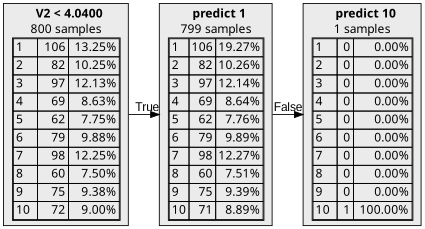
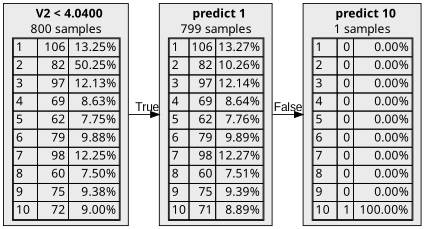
  digraph {
    rankdir=LR
    node [fillcolor="#EBEBEB" fontname="bold arial" shape=box style=filled color=black]
    edge [fontname=arial labeldistance=2.5]
-   n1 [label=<  <TABLE BORDER="0" CELLPADDING="0">       <TR>     <TD>       <B>V2 &lt; 4.0400</B>     </TD>   </TR>      <TR>       <TD>800 samples</TD>     </TR>     <TR>   <TD>     <TABLE CELLSPACING="0">                <TR class="highlighted">     <TD ALIGN="LEFT">1</TD>     <TD ALIGN="RIGHT">106</TD>     <TD ALIGN="RIGHT">13.25%</TD>   </TR>   <TR >     <TD ALIGN="LEFT">2</TD>     <TD ALIGN="RIGHT">82</TD>     <TD ALIGN="RIGHT">10.25%</TD>   </TR>   <TR >     <TD ALIGN="LEFT">3</TD>     <TD ALIGN="RIGHT">97</TD>     <TD ALIGN="RIGHT">12.13%</TD>   </TR>   <TR >     <TD ALIGN="LEFT">4</TD>     <TD ALIGN="RIGHT">69</TD>     <TD ALIGN="RIGHT">8.63%</TD>   </TR>   <TR >     <TD ALIGN="LEFT">5</TD>     <TD ALIGN="RIGHT">62</TD>     <TD ALIGN="RIGHT">7.75%</TD>   </TR>   <TR >     <TD ALIGN="LEFT">6</TD>     <TD ALIGN="RIGHT">79</TD>     <TD ALIGN="RIGHT">9.88%</TD>   </TR>   <TR >     <TD ALIGN="LEFT">7</TD>     <TD ALIGN="RIGHT">98</TD>     <TD ALIGN="RIGHT">12.25%</TD>   </TR>   <TR >     <TD ALIGN="LEFT">8</TD>     <TD ALIGN="RIGHT">60</TD>     <TD ALIGN="RIGHT">7.50%</TD>   </TR>   <TR >     <TD ALIGN="LEFT">9</TD>     <TD ALIGN="RIGHT">75</TD>     <TD ALIGN="RIGHT">9.38%</TD>   </TR>   <TR >     <TD ALIGN="LEFT">10</TD>     <TD ALIGN="RIGHT">72</TD>     <TD ALIGN="RIGHT">9.00%</TD>   </TR>      </TABLE>   </TD> </TR>    </TABLE> > color=""]
-   n2 [label=<  <TABLE BORDER="0" CELLPADDING="0">       <TR>     <TD>       <B>predict 1</B>     </TD>   </TR>      <TR>       <TD>799 samples</TD>     </TR>     <TR>   <TD>     <TABLE CELLSPACING="0">                <TR class="highlighted">     <TD ALIGN="LEFT">1</TD>     <TD ALIGN="RIGHT">106</TD>     <TD ALIGN="RIGHT">19.27%</TD>   </TR>   <TR >     <TD ALIGN="LEFT">2</TD>     <TD ALIGN="RIGHT">82</TD>     <TD ALIGN="RIGHT">10.26%</TD>   </TR>   <TR >     <TD ALIGN="LEFT">3</TD>     <TD ALIGN="RIGHT">97</TD>     <TD ALIGN="RIGHT">12.14%</TD>   </TR>   <TR >     <TD ALIGN="LEFT">4</TD>     <TD ALIGN="RIGHT">69</TD>     <TD ALIGN="RIGHT">8.64%</TD>   </TR>   <TR >     <TD ALIGN="LEFT">5</TD>     <TD ALIGN="RIGHT">62</TD>     <TD ALIGN="RIGHT">7.76%</TD>   </TR>   <TR >     <TD ALIGN="LEFT">6</TD>     <TD ALIGN="RIGHT">79</TD>     <TD ALIGN="RIGHT">9.89%</TD>   </TR>   <TR >     <TD ALIGN="LEFT">7</TD>     <TD ALIGN="RIGHT">98</TD>     <TD ALIGN="RIGHT">12.27%</TD>   </TR>   <TR >     <TD ALIGN="LEFT">8</TD>     <TD ALIGN="RIGHT">60</TD>     <TD ALIGN="RIGHT">7.51%</TD>   </TR>   <TR >     <TD ALIGN="LEFT">9</TD>     <TD ALIGN="RIGHT">75</TD>     <TD ALIGN="RIGHT">9.39%</TD>   </TR>   <TR >     <TD ALIGN="LEFT">10</TD>     <TD ALIGN="RIGHT">71</TD>     <TD ALIGN="RIGHT">8.89%</TD>   </TR>      </TABLE>   </TD> </TR>    </TABLE> >]
+   n1 [label=<  <TABLE BORDER="0" CELLPADDING="0">       <TR>     <TD>       <B>V2 &lt; 4.0400</B>     </TD>   </TR>      <TR>       <TD>800 samples</TD>     </TR>     <TR>   <TD>     <TABLE CELLSPACING="0">                <TR class="highlighted">     <TD ALIGN="LEFT">1</TD>     <TD ALIGN="RIGHT">106</TD>     <TD ALIGN="RIGHT">13.25%</TD>   </TR>   <TR >     <TD ALIGN="LEFT">2</TD>     <TD ALIGN="RIGHT">82</TD>     <TD ALIGN="RIGHT">50.25%</TD>   </TR>   <TR >     <TD ALIGN="LEFT">3</TD>     <TD ALIGN="RIGHT">97</TD>     <TD ALIGN="RIGHT">12.13%</TD>   </TR>   <TR >     <TD ALIGN="LEFT">4</TD>     <TD ALIGN="RIGHT">69</TD>     <TD ALIGN="RIGHT">8.63%</TD>   </TR>   <TR >     <TD ALIGN="LEFT">5</TD>     <TD ALIGN="RIGHT">62</TD>     <TD ALIGN="RIGHT">7.75%</TD>   </TR>   <TR >     <TD ALIGN="LEFT">6</TD>     <TD ALIGN="RIGHT">79</TD>     <TD ALIGN="RIGHT">9.88%</TD>   </TR>   <TR >     <TD ALIGN="LEFT">7</TD>     <TD ALIGN="RIGHT">98</TD>     <TD ALIGN="RIGHT">12.25%</TD>   </TR>   <TR >     <TD ALIGN="LEFT">8</TD>     <TD ALIGN="RIGHT">60</TD>     <TD ALIGN="RIGHT">7.50%</TD>   </TR>   <TR >     <TD ALIGN="LEFT">9</TD>     <TD ALIGN="RIGHT">75</TD>     <TD ALIGN="RIGHT">9.38%</TD>   </TR>   <TR >     <TD ALIGN="LEFT">10</TD>     <TD ALIGN="RIGHT">72</TD>     <TD ALIGN="RIGHT">9.00%</TD>   </TR>      </TABLE>   </TD> </TR>    </TABLE> > color=""]
+   n2 [label=<  <TABLE BORDER="0" CELLPADDING="0">       <TR>     <TD>       <B>predict 1</B>     </TD>   </TR>      <TR>       <TD>799 samples</TD>     </TR>     <TR>   <TD>     <TABLE CELLSPACING="0">                <TR class="highlighted">     <TD ALIGN="LEFT">1</TD>     <TD ALIGN="RIGHT">106</TD>     <TD ALIGN="RIGHT">13.27%</TD>   </TR>   <TR >     <TD ALIGN="LEFT">2</TD>     <TD ALIGN="RIGHT">82</TD>     <TD ALIGN="RIGHT">10.26%</TD>   </TR>   <TR >     <TD ALIGN="LEFT">3</TD>     <TD ALIGN="RIGHT">97</TD>     <TD ALIGN="RIGHT">12.14%</TD>   </TR>   <TR >     <TD ALIGN="LEFT">4</TD>     <TD ALIGN="RIGHT">69</TD>     <TD ALIGN="RIGHT">8.64%</TD>   </TR>   <TR >     <TD ALIGN="LEFT">5</TD>     <TD ALIGN="RIGHT">62</TD>     <TD ALIGN="RIGHT">7.76%</TD>   </TR>   <TR >     <TD ALIGN="LEFT">6</TD>     <TD ALIGN="RIGHT">79</TD>     <TD ALIGN="RIGHT">9.89%</TD>   </TR>   <TR >     <TD ALIGN="LEFT">7</TD>     <TD ALIGN="RIGHT">98</TD>     <TD ALIGN="RIGHT">12.27%</TD>   </TR>   <TR >     <TD ALIGN="LEFT">8</TD>     <TD ALIGN="RIGHT">60</TD>     <TD ALIGN="RIGHT">7.51%</TD>   </TR>   <TR >     <TD ALIGN="LEFT">9</TD>     <TD ALIGN="RIGHT">75</TD>     <TD ALIGN="RIGHT">9.39%</TD>   </TR>   <TR >     <TD ALIGN="LEFT">10</TD>     <TD ALIGN="RIGHT">71</TD>     <TD ALIGN="RIGHT">8.89%</TD>   </TR>      </TABLE>   </TD> </TR>    </TABLE> >]
    n3 [label=<  <TABLE BORDER="0" CELLPADDING="0">       <TR>     <TD>       <B>predict 10</B>     </TD>   </TR>      <TR>       <TD>1 samples</TD>     </TR>     <TR>   <TD>     <TABLE CELLSPACING="0">                <TR >     <TD ALIGN="LEFT">1</TD>     <TD ALIGN="RIGHT">0</TD>     <TD ALIGN="RIGHT">0.00%</TD>   </TR>   <TR >     <TD ALIGN="LEFT">2</TD>     <TD ALIGN="RIGHT">0</TD>     <TD ALIGN="RIGHT">0.00%</TD>   </TR>   <TR >     <TD ALIGN="LEFT">3</TD>     <TD ALIGN="RIGHT">0</TD>     <TD ALIGN="RIGHT">0.00%</TD>   </TR>   <TR >     <TD ALIGN="LEFT">4</TD>     <TD ALIGN="RIGHT">0</TD>     <TD ALIGN="RIGHT">0.00%</TD>   </TR>   <TR >     <TD ALIGN="LEFT">5</TD>     <TD ALIGN="RIGHT">0</TD>     <TD ALIGN="RIGHT">0.00%</TD>   </TR>   <TR >     <TD ALIGN="LEFT">6</TD>     <TD ALIGN="RIGHT">0</TD>     <TD ALIGN="RIGHT">0.00%</TD>   </TR>   <TR >     <TD ALIGN="LEFT">7</TD>     <TD ALIGN="RIGHT">0</TD>     <TD ALIGN="RIGHT">0.00%</TD>   </TR>   <TR >     <TD ALIGN="LEFT">8</TD>     <TD ALIGN="RIGHT">0</TD>     <TD ALIGN="RIGHT">0.00%</TD>   </TR>   <TR >     <TD ALIGN="LEFT">9</TD>     <TD ALIGN="RIGHT">0</TD>     <TD ALIGN="RIGHT">0.00%</TD>   </TR>   <TR class="highlighted">     <TD ALIGN="LEFT">10</TD>     <TD ALIGN="RIGHT">1</TD>     <TD ALIGN="RIGHT">100.00%</TD>   </TR>      </TABLE>   </TD> </TR>    </TABLE> >]
    n1 -> n2 [headlabel=True labelangle=45]
    n2 -> n3 [headlabel=False labelangle=-45]
  }
